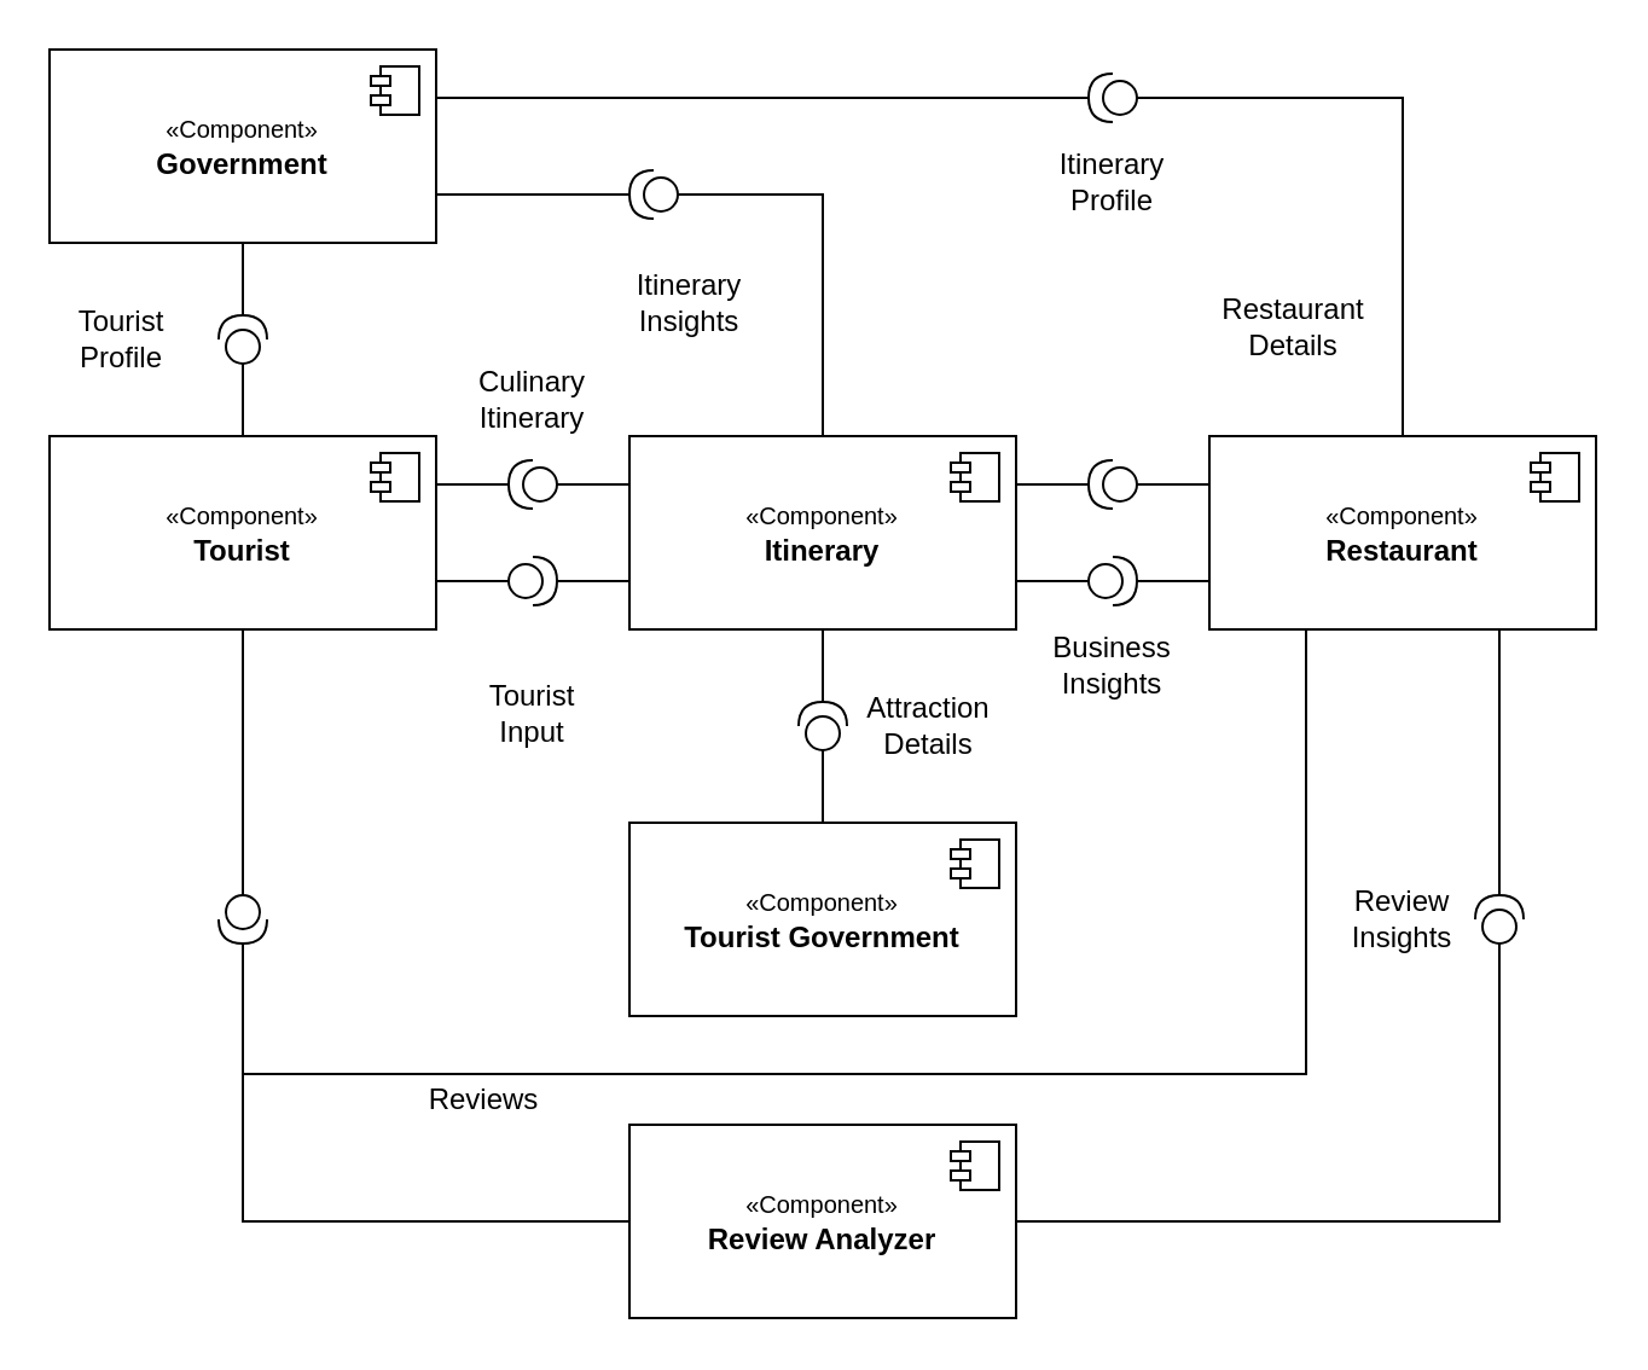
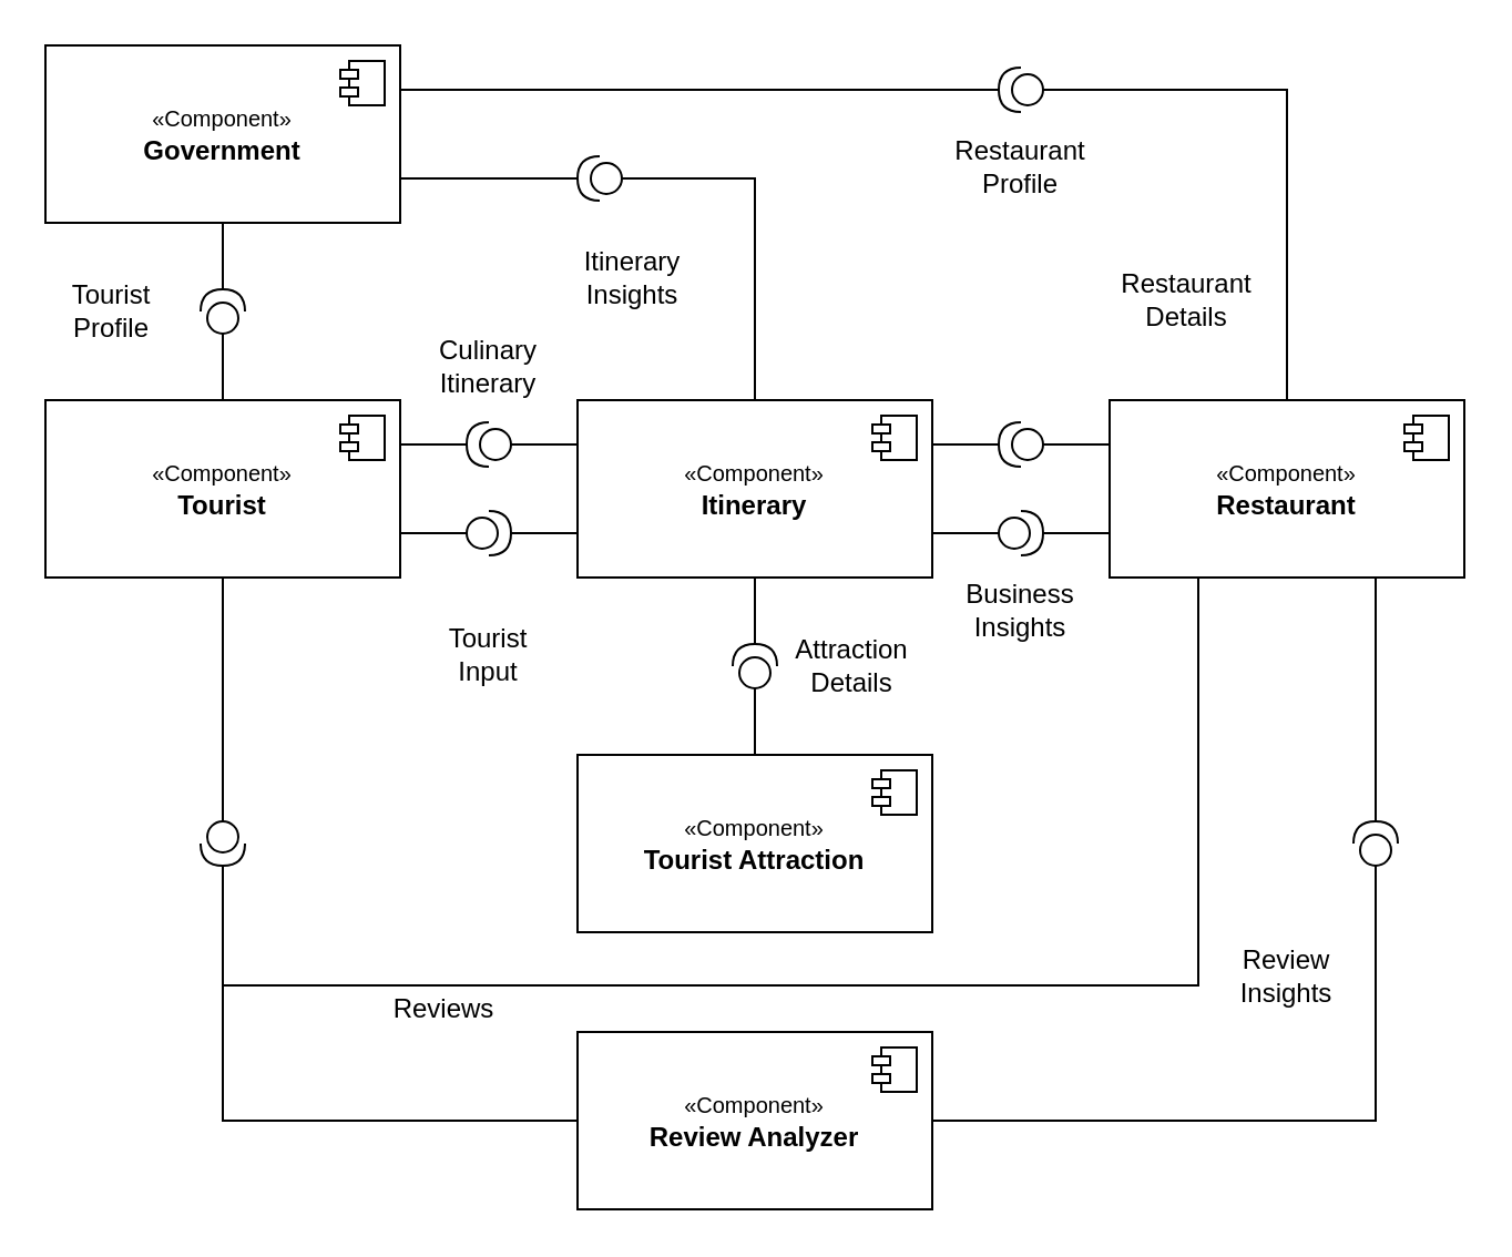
  <mxCell id="0" />
  <mxCell id="1" parent="0" />
  <mxCell id="2" value="&lt;font style=&quot;font-size: 10px;&quot;&gt;«Component»&lt;/font&gt;&lt;b&gt;&lt;br&gt;Tourist&lt;/b&gt;" style="html=1;dropTarget=0;whiteSpace=wrap;" parent="1" vertex="1"><mxGeometry x="20" y="180" width="160" height="80" as="geometry" /></mxCell>
  <mxCell id="3" value="" style="shape=module;jettyWidth=8;jettyHeight=4;" parent="2" vertex="1"><mxGeometry x="1" width="20" height="20" relative="1" as="geometry"><mxPoint x="-27" y="7" as="offset" /></mxGeometry></mxCell>
  <mxCell id="4" value="&lt;font style=&quot;font-size: 10px;&quot;&gt;«Component»&lt;/font&gt;&lt;b&gt;&lt;br&gt;Government&lt;/b&gt;" style="html=1;dropTarget=0;whiteSpace=wrap;" parent="1" vertex="1"><mxGeometry x="20" y="20" width="160" height="80" as="geometry" /></mxCell>
  <mxCell id="5" value="" style="shape=module;jettyWidth=8;jettyHeight=4;" parent="4" vertex="1"><mxGeometry x="1" width="20" height="20" relative="1" as="geometry"><mxPoint x="-27" y="7" as="offset" /></mxGeometry></mxCell>
  <mxCell id="6" value="&lt;font style=&quot;font-size: 10px;&quot;&gt;«Component»&lt;/font&gt;&lt;b&gt;&lt;br&gt;Restaurant&lt;/b&gt;" style="html=1;dropTarget=0;whiteSpace=wrap;" parent="1" vertex="1"><mxGeometry x="500" y="180" width="160" height="80" as="geometry" /></mxCell>
  <mxCell id="7" value="" style="shape=module;jettyWidth=8;jettyHeight=4;" parent="6" vertex="1"><mxGeometry x="1" width="20" height="20" relative="1" as="geometry"><mxPoint x="-27" y="7" as="offset" /></mxGeometry></mxCell>
  <mxCell id="8" value="&lt;font style=&quot;font-size: 10px;&quot;&gt;«Component»&lt;/font&gt;&lt;b&gt;&lt;br&gt;Itinerary&lt;/b&gt;" style="html=1;dropTarget=0;whiteSpace=wrap;" parent="1" vertex="1"><mxGeometry x="260" y="180" width="160" height="80" as="geometry" /></mxCell>
  <mxCell id="9" value="" style="shape=module;jettyWidth=8;jettyHeight=4;" parent="8" vertex="1"><mxGeometry x="1" width="20" height="20" relative="1" as="geometry"><mxPoint x="-27" y="7" as="offset" /></mxGeometry></mxCell>
- <mxCell id="10" value="&lt;font style=&quot;font-size: 10px;&quot;&gt;«Component»&lt;/font&gt;&lt;b&gt;&lt;br&gt;Tourist Government&lt;/b&gt;" style="html=1;dropTarget=0;whiteSpace=wrap;" parent="1" vertex="1"><mxGeometry x="260" y="340" width="160" height="80" as="geometry" /></mxCell>
+ <mxCell id="10" value="&lt;font style=&quot;font-size: 10px;&quot;&gt;«Component»&lt;/font&gt;&lt;b&gt;&lt;br&gt;Tourist Attraction&lt;/b&gt;" style="html=1;dropTarget=0;whiteSpace=wrap;" parent="1" vertex="1"><mxGeometry x="260" y="340" width="160" height="80" as="geometry" /></mxCell>
  <mxCell id="11" value="" style="shape=module;jettyWidth=8;jettyHeight=4;" parent="10" vertex="1"><mxGeometry x="1" width="20" height="20" relative="1" as="geometry"><mxPoint x="-27" y="7" as="offset" /></mxGeometry></mxCell>
  <mxCell id="12" style="edgeStyle=orthogonalEdgeStyle;rounded=0;orthogonalLoop=1;jettySize=auto;html=1;exitX=0;exitY=0.5;exitDx=0;exitDy=0;exitPerimeter=0;entryX=0.5;entryY=0;entryDx=0;entryDy=0;endArrow=none;endFill=0;" parent="1" source="13" target="10" edge="1"><mxGeometry relative="1" as="geometry" /></mxCell>
  <mxCell id="13" value="" style="shape=providedRequiredInterface;html=1;verticalLabelPosition=bottom;sketch=0;direction=south;rotation=180;" parent="1" vertex="1"><mxGeometry x="330" y="290" width="20" height="20" as="geometry" /></mxCell>
  <mxCell id="14" value="" style="endArrow=none;html=1;rounded=0;entryX=0.5;entryY=1;entryDx=0;entryDy=0;exitX=1;exitY=0.5;exitDx=0;exitDy=0;exitPerimeter=0;" parent="1" source="13" target="8" edge="1"><mxGeometry width="50" height="50" relative="1" as="geometry"><mxPoint x="290" y="280" as="sourcePoint" /><mxPoint x="340" y="230" as="targetPoint" /></mxGeometry></mxCell>
  <mxCell id="15" value="" style="shape=providedRequiredInterface;html=1;verticalLabelPosition=bottom;sketch=0;direction=south;rotation=90;" parent="1" vertex="1"><mxGeometry x="450" y="190" width="20" height="20" as="geometry" /></mxCell>
  <mxCell id="16" value="" style="endArrow=none;html=1;rounded=0;entryX=1;entryY=0.25;entryDx=0;entryDy=0;exitX=1;exitY=0.5;exitDx=0;exitDy=0;exitPerimeter=0;" parent="1" source="15" target="8" edge="1"><mxGeometry width="50" height="50" relative="1" as="geometry"><mxPoint x="390" y="300" as="sourcePoint" /><mxPoint x="390" y="270" as="targetPoint" /></mxGeometry></mxCell>
  <mxCell id="17" value="" style="endArrow=none;html=1;rounded=0;entryX=0;entryY=0.5;entryDx=0;entryDy=0;entryPerimeter=0;exitX=0;exitY=0.25;exitDx=0;exitDy=0;" parent="1" source="6" target="15" edge="1"><mxGeometry width="50" height="50" relative="1" as="geometry"><mxPoint x="390" y="350" as="sourcePoint" /><mxPoint x="390" y="320" as="targetPoint" /></mxGeometry></mxCell>
  <mxCell id="18" value="" style="endArrow=none;html=1;rounded=0;entryX=1;entryY=0.75;entryDx=0;entryDy=0;exitX=0;exitY=0.5;exitDx=0;exitDy=0;exitPerimeter=0;" parent="1" source="19" target="2" edge="1"><mxGeometry width="50" height="50" relative="1" as="geometry"><mxPoint x="220" y="240" as="sourcePoint" /><mxPoint x="390" y="270" as="targetPoint" /></mxGeometry></mxCell>
  <mxCell id="19" value="" style="shape=providedRequiredInterface;html=1;verticalLabelPosition=bottom;sketch=0;direction=south;rotation=270;" parent="1" vertex="1"><mxGeometry x="210" y="230" width="20" height="20" as="geometry" /></mxCell>
  <mxCell id="20" value="" style="endArrow=none;html=1;rounded=0;exitX=0;exitY=0.75;exitDx=0;exitDy=0;entryX=1;entryY=0.5;entryDx=0;entryDy=0;entryPerimeter=0;" parent="1" source="8" target="19" edge="1"><mxGeometry width="50" height="50" relative="1" as="geometry"><mxPoint x="230" y="230" as="sourcePoint" /><mxPoint x="230" y="220" as="targetPoint" /></mxGeometry></mxCell>
  <mxCell id="21" value="" style="shape=providedRequiredInterface;html=1;verticalLabelPosition=bottom;sketch=0;direction=south;rotation=180;" parent="1" vertex="1"><mxGeometry x="90" y="130" width="20" height="20" as="geometry" /></mxCell>
  <mxCell id="22" style="edgeStyle=orthogonalEdgeStyle;rounded=0;orthogonalLoop=1;jettySize=auto;html=1;exitX=0.5;exitY=1;exitDx=0;exitDy=0;entryX=1;entryY=0.5;entryDx=0;entryDy=0;entryPerimeter=0;endArrow=none;endFill=0;" parent="1" source="4" target="21" edge="1"><mxGeometry relative="1" as="geometry" /></mxCell>
  <mxCell id="23" style="edgeStyle=orthogonalEdgeStyle;rounded=0;orthogonalLoop=1;jettySize=auto;html=1;entryX=0.5;entryY=0;entryDx=0;entryDy=0;endArrow=none;endFill=0;" parent="1" target="2" edge="1"><mxGeometry relative="1" as="geometry"><mxPoint x="100" y="150" as="sourcePoint" /><mxPoint x="110" y="140" as="targetPoint" /></mxGeometry></mxCell>
  <mxCell id="24" style="edgeStyle=orthogonalEdgeStyle;rounded=0;orthogonalLoop=1;jettySize=auto;html=1;entryX=0.5;entryY=0;entryDx=0;entryDy=0;endArrow=none;endFill=0;exitX=0;exitY=0.5;exitDx=0;exitDy=0;exitPerimeter=0;" parent="1" source="25" target="8" edge="1"><mxGeometry relative="1" as="geometry"><mxPoint x="290" y="80" as="sourcePoint" /></mxGeometry></mxCell>
  <mxCell id="25" value="" style="shape=providedRequiredInterface;html=1;verticalLabelPosition=bottom;sketch=0;direction=south;rotation=90;" parent="1" vertex="1"><mxGeometry x="260" y="70" width="20" height="20" as="geometry" /></mxCell>
  <mxCell id="26" style="edgeStyle=orthogonalEdgeStyle;rounded=0;orthogonalLoop=1;jettySize=auto;html=1;exitX=1;exitY=0.75;exitDx=0;exitDy=0;endArrow=none;endFill=0;entryX=1;entryY=0.5;entryDx=0;entryDy=0;entryPerimeter=0;" parent="1" source="4" target="25" edge="1"><mxGeometry relative="1" as="geometry"><mxPoint x="240" y="60" as="targetPoint" /></mxGeometry></mxCell>
  <mxCell id="27" value="" style="edgeStyle=orthogonalEdgeStyle;rounded=0;orthogonalLoop=1;jettySize=auto;html=1;exitX=1;exitY=0.25;exitDx=0;exitDy=0;entryX=1;entryY=0.5;entryDx=0;entryDy=0;entryPerimeter=0;endArrow=none;endFill=0;" parent="1" source="4" target="29" edge="1"><mxGeometry relative="1" as="geometry"><mxPoint x="180" y="40" as="sourcePoint" /><mxPoint x="580" y="180" as="targetPoint" /><Array as="points" /></mxGeometry></mxCell>
  <mxCell id="28" style="edgeStyle=orthogonalEdgeStyle;rounded=0;orthogonalLoop=1;jettySize=auto;html=1;entryX=0.25;entryY=0;entryDx=0;entryDy=0;endArrow=none;endFill=0;exitX=0;exitY=0.5;exitDx=0;exitDy=0;exitPerimeter=0;" parent="1" source="29" target="6" edge="1"><mxGeometry relative="1" as="geometry"><Array as="points"><mxPoint x="580" y="40" /><mxPoint x="580" y="180" /></Array><mxPoint x="470" y="40" as="sourcePoint" /></mxGeometry></mxCell>
  <mxCell id="29" value="" style="shape=providedRequiredInterface;html=1;verticalLabelPosition=bottom;sketch=0;direction=south;rotation=90;" parent="1" vertex="1"><mxGeometry x="450" y="30" width="20" height="20" as="geometry" /></mxCell>
  <mxCell id="30" value="Tourist Input" style="text;html=1;strokeColor=none;fillColor=none;align=center;verticalAlign=middle;whiteSpace=wrap;rounded=0;" parent="1" vertex="1"><mxGeometry x="190" y="280" width="60" height="30" as="geometry" /></mxCell>
  <mxCell id="31" value="Attraction Details" style="text;html=1;strokeColor=none;fillColor=none;align=center;verticalAlign=middle;whiteSpace=wrap;rounded=0;" parent="1" vertex="1"><mxGeometry x="354" y="285" width="60" height="30" as="geometry" /></mxCell>
  <mxCell id="32" value="Restaurant Details" style="text;html=1;strokeColor=none;fillColor=none;align=center;verticalAlign=middle;whiteSpace=wrap;rounded=0;" parent="1" vertex="1"><mxGeometry x="505" y="120" width="60" height="30" as="geometry" /></mxCell>
  <mxCell id="33" value="Itinerary Insights" style="text;html=1;strokeColor=none;fillColor=none;align=center;verticalAlign=middle;whiteSpace=wrap;rounded=0;" parent="1" vertex="1"><mxGeometry x="255" y="110" width="60" height="30" as="geometry" /></mxCell>
  <mxCell id="34" value="Tourist Profile" style="text;html=1;strokeColor=none;fillColor=none;align=center;verticalAlign=middle;whiteSpace=wrap;rounded=0;" parent="1" vertex="1"><mxGeometry x="20" y="125" width="60" height="30" as="geometry" /></mxCell>
- <mxCell id="35" value="Itinerary Profile" style="text;html=1;strokeColor=none;fillColor=none;align=center;verticalAlign=middle;whiteSpace=wrap;rounded=0;" parent="1" vertex="1"><mxGeometry x="430" y="60" width="60" height="30" as="geometry" /></mxCell>
+ <mxCell id="35" value="Restaurant Profile" style="text;html=1;strokeColor=none;fillColor=none;align=center;verticalAlign=middle;whiteSpace=wrap;rounded=0;" parent="1" vertex="1"><mxGeometry x="430" y="60" width="60" height="30" as="geometry" /></mxCell>
  <mxCell id="36" value="&lt;font style=&quot;font-size: 10px;&quot;&gt;«Component»&lt;/font&gt;&lt;b&gt;&lt;br&gt;Review Analyzer&lt;br&gt;&lt;/b&gt;" style="html=1;dropTarget=0;whiteSpace=wrap;" parent="1" vertex="1"><mxGeometry x="260" y="465" width="160" height="80" as="geometry" /></mxCell>
  <mxCell id="37" value="" style="shape=module;jettyWidth=8;jettyHeight=4;" parent="36" vertex="1"><mxGeometry x="1" width="20" height="20" relative="1" as="geometry"><mxPoint x="-27" y="7" as="offset" /></mxGeometry></mxCell>
  <mxCell id="38" style="edgeStyle=orthogonalEdgeStyle;rounded=0;orthogonalLoop=1;jettySize=auto;html=1;entryX=0;entryY=0.5;entryDx=0;entryDy=0;endArrow=none;endFill=0;exitX=1;exitY=0.5;exitDx=0;exitDy=0;exitPerimeter=0;" parent="1" source="39" target="36" edge="1"><mxGeometry relative="1" as="geometry"><mxPoint x="70" y="490" as="sourcePoint" /></mxGeometry></mxCell>
  <mxCell id="39" value="" style="shape=providedRequiredInterface;html=1;verticalLabelPosition=bottom;sketch=0;direction=south;rotation=0;" parent="1" vertex="1"><mxGeometry x="90" y="370" width="20" height="20" as="geometry" /></mxCell>
  <mxCell id="40" value="" style="endArrow=none;html=1;rounded=0;entryX=0.5;entryY=1;entryDx=0;entryDy=0;exitX=0;exitY=0.5;exitDx=0;exitDy=0;exitPerimeter=0;" parent="1" source="39" target="2" edge="1"><mxGeometry width="50" height="50" relative="1" as="geometry"><mxPoint x="60" y="440" as="sourcePoint" /><mxPoint x="340" y="440" as="targetPoint" /></mxGeometry></mxCell>
  <mxCell id="41" value="Reviews" style="text;html=1;strokeColor=none;fillColor=none;align=center;verticalAlign=middle;whiteSpace=wrap;rounded=0;" parent="1" vertex="1"><mxGeometry x="170" y="440" width="60" height="30" as="geometry" /></mxCell>
  <mxCell id="42" style="edgeStyle=orthogonalEdgeStyle;rounded=0;orthogonalLoop=1;jettySize=auto;html=1;exitX=0;exitY=0.5;exitDx=0;exitDy=0;exitPerimeter=0;entryX=1;entryY=0.5;entryDx=0;entryDy=0;endArrow=none;endFill=0;" parent="1" source="43" target="36" edge="1"><mxGeometry relative="1" as="geometry"><mxPoint x="740" y="505" as="targetPoint" /></mxGeometry></mxCell>
  <mxCell id="43" value="" style="shape=providedRequiredInterface;html=1;verticalLabelPosition=bottom;sketch=0;direction=south;rotation=180;" parent="1" vertex="1"><mxGeometry x="610" y="370" width="20" height="20" as="geometry" /></mxCell>
  <mxCell id="44" value="" style="endArrow=none;html=1;rounded=0;entryX=0.75;entryY=1;entryDx=0;entryDy=0;exitX=1;exitY=0.5;exitDx=0;exitDy=0;exitPerimeter=0;" parent="1" source="43" target="6" edge="1"><mxGeometry width="50" height="50" relative="1" as="geometry"><mxPoint x="580" y="410" as="sourcePoint" /><mxPoint x="580" y="260" as="targetPoint" /></mxGeometry></mxCell>
- <mxCell id="45" value="Review Insights" style="text;html=1;strokeColor=none;fillColor=none;align=center;verticalAlign=middle;whiteSpace=wrap;rounded=0;" parent="1" vertex="1"><mxGeometry x="550" y="365" width="60" height="30" as="geometry" /></mxCell>
+ <mxCell id="45" value="Review Insights" style="text;html=1;strokeColor=none;fillColor=none;align=center;verticalAlign=middle;whiteSpace=wrap;rounded=0;" parent="1" vertex="1"><mxGeometry x="550" y="425" width="60" height="30" as="geometry" /></mxCell>
  <mxCell id="46" value="Culinary&lt;br&gt;Itinerary" style="text;html=1;strokeColor=none;fillColor=none;align=center;verticalAlign=middle;whiteSpace=wrap;rounded=0;" parent="1" vertex="1"><mxGeometry x="190" y="150" width="60" height="30" as="geometry" /></mxCell>
  <mxCell id="47" value="" style="shape=providedRequiredInterface;html=1;verticalLabelPosition=bottom;sketch=0;direction=south;rotation=90;" parent="1" vertex="1"><mxGeometry x="210" y="190" width="20" height="20" as="geometry" /></mxCell>
  <mxCell id="48" value="" style="endArrow=none;html=1;rounded=0;entryX=1;entryY=0.25;entryDx=0;entryDy=0;exitX=1;exitY=0.5;exitDx=0;exitDy=0;exitPerimeter=0;" parent="1" source="47" target="2" edge="1"><mxGeometry width="50" height="50" relative="1" as="geometry"><mxPoint x="150" y="290" as="sourcePoint" /><mxPoint x="180" y="210" as="targetPoint" /></mxGeometry></mxCell>
  <mxCell id="49" value="" style="endArrow=none;html=1;rounded=0;exitX=0;exitY=0.25;exitDx=0;exitDy=0;entryX=0;entryY=0.5;entryDx=0;entryDy=0;entryPerimeter=0;" parent="1" source="8" target="47" edge="1"><mxGeometry width="50" height="50" relative="1" as="geometry"><mxPoint x="260" y="210" as="sourcePoint" /><mxPoint x="230" y="210" as="targetPoint" /></mxGeometry></mxCell>
  <mxCell id="50" value="" style="endArrow=none;html=1;rounded=0;entryX=1;entryY=0.75;entryDx=0;entryDy=0;exitX=0;exitY=0.5;exitDx=0;exitDy=0;exitPerimeter=0;" parent="1" source="51" edge="1"><mxGeometry width="50" height="50" relative="1" as="geometry"><mxPoint x="460" y="240" as="sourcePoint" /><mxPoint x="420" y="240" as="targetPoint" /></mxGeometry></mxCell>
  <mxCell id="51" value="" style="shape=providedRequiredInterface;html=1;verticalLabelPosition=bottom;sketch=0;direction=south;rotation=270;" parent="1" vertex="1"><mxGeometry x="450" y="230" width="20" height="20" as="geometry" /></mxCell>
  <mxCell id="52" value="" style="endArrow=none;html=1;rounded=0;exitX=0;exitY=0.75;exitDx=0;exitDy=0;entryX=1;entryY=0.5;entryDx=0;entryDy=0;entryPerimeter=0;" parent="1" target="51" edge="1"><mxGeometry width="50" height="50" relative="1" as="geometry"><mxPoint x="500" y="240" as="sourcePoint" /><mxPoint x="470" y="220" as="targetPoint" /></mxGeometry></mxCell>
  <mxCell id="53" value="Business Insights" style="text;html=1;strokeColor=none;fillColor=none;align=center;verticalAlign=middle;whiteSpace=wrap;rounded=0;" parent="1" vertex="1"><mxGeometry x="430" y="260" width="60" height="30" as="geometry" /></mxCell>
  <mxCell id="54" style="edgeStyle=orthogonalEdgeStyle;rounded=0;orthogonalLoop=1;jettySize=auto;html=1;exitX=0.25;exitY=1;exitDx=0;exitDy=0;endArrow=none;endFill=0;" parent="1" source="6" edge="1"><mxGeometry relative="1" as="geometry"><mxPoint x="100" y="444" as="targetPoint" /><mxPoint x="540" y="264" as="sourcePoint" /><Array as="points"><mxPoint x="540" y="444" /></Array></mxGeometry></mxCell>
